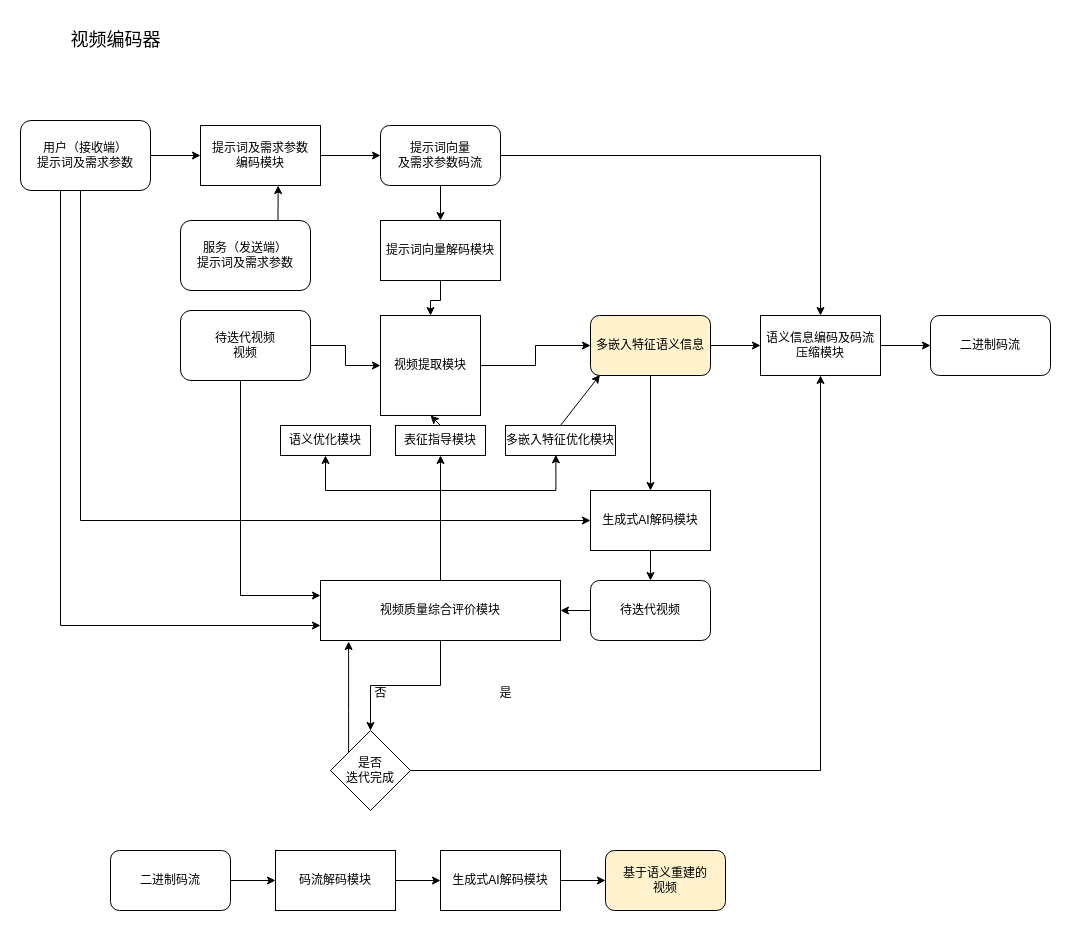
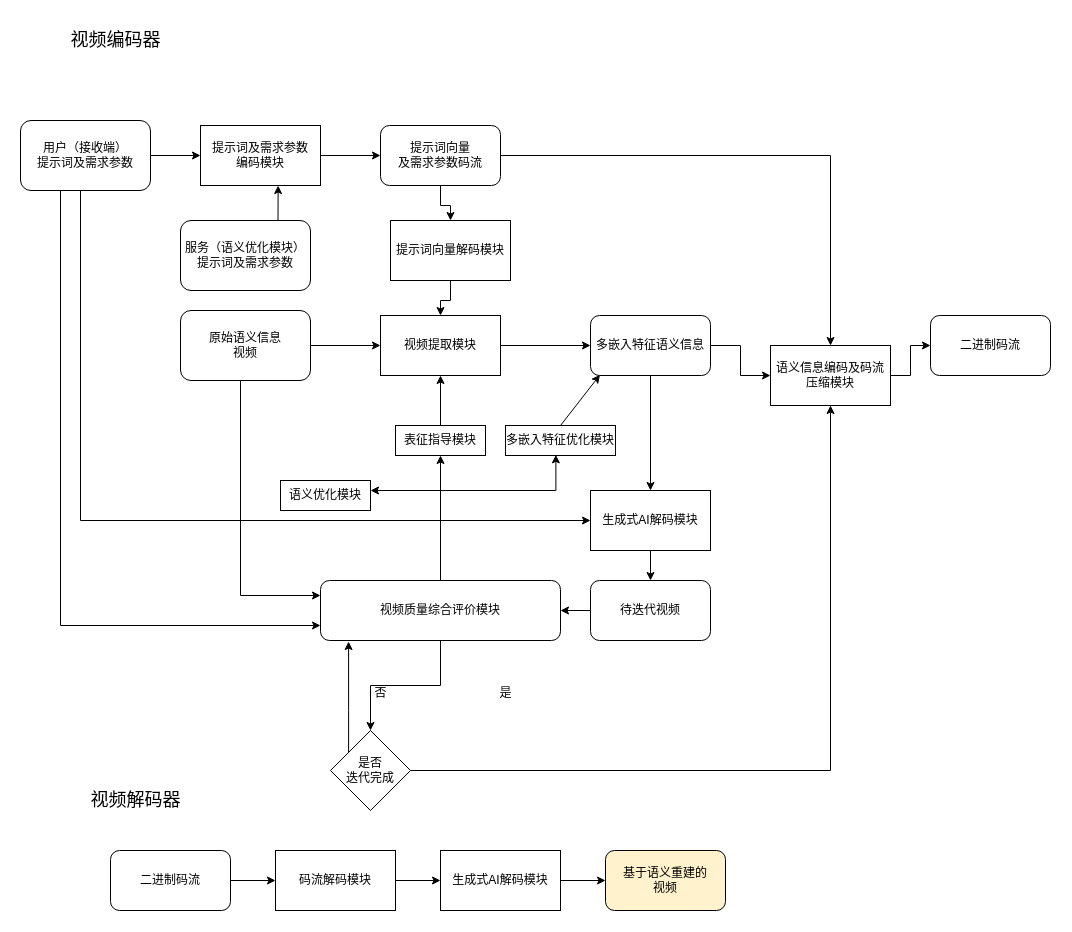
  <mxCell id="0" />
  <mxCell id="1" parent="0" />
  <mxCell id="2" style="edgeStyle=orthogonalEdgeStyle;rounded=0;orthogonalLoop=1;jettySize=auto;html=1;entryX=0;entryY=0.5;entryDx=0;entryDy=0;" parent="1" source="4" target="6" edge="1"><mxGeometry relative="1" as="geometry" /></mxCell>
  <mxCell id="3" style="edgeStyle=orthogonalEdgeStyle;rounded=0;orthogonalLoop=1;jettySize=auto;html=1;entryX=0;entryY=0.25;entryDx=0;entryDy=0;" parent="1" source="4" target="31" edge="1"><mxGeometry relative="1" as="geometry"><Array as="points"><mxPoint x="240" y="595" /></Array></mxGeometry></mxCell>
- <mxCell id="4" value="待迭代视频&lt;br&gt;视频" style="rounded=1;whiteSpace=wrap;html=1;" parent="1" vertex="1"><mxGeometry x="180" y="310" width="130" height="70" as="geometry" /></mxCell>
+ <mxCell id="4" value="原始语义信息&lt;br&gt;视频" style="rounded=1;whiteSpace=wrap;html=1;" parent="1" vertex="1"><mxGeometry x="180" y="310" width="130" height="70" as="geometry" /></mxCell>
  <mxCell id="5" style="edgeStyle=orthogonalEdgeStyle;rounded=0;orthogonalLoop=1;jettySize=auto;html=1;entryX=0;entryY=0.5;entryDx=0;entryDy=0;" parent="1" source="6" target="9" edge="1"><mxGeometry relative="1" as="geometry" /></mxCell>
- <mxCell id="6" value="视频提取模块" style="rounded=0;whiteSpace=wrap;html=1;" parent="1" vertex="1"><mxGeometry x="380" y="315" width="100" height="100" as="geometry" /></mxCell>
+ <mxCell id="6" value="视频提取模块" style="rounded=0;whiteSpace=wrap;html=1;" parent="1" vertex="1"><mxGeometry x="380" y="315" width="120" height="60" as="geometry" /></mxCell>
  <mxCell id="7" style="edgeStyle=orthogonalEdgeStyle;rounded=0;orthogonalLoop=1;jettySize=auto;html=1;entryX=0;entryY=0.5;entryDx=0;entryDy=0;" parent="1" source="9" target="22" edge="1"><mxGeometry relative="1" as="geometry" /></mxCell>
  <mxCell id="8" style="edgeStyle=orthogonalEdgeStyle;rounded=0;orthogonalLoop=1;jettySize=auto;html=1;" parent="1" source="9" target="25" edge="1"><mxGeometry relative="1" as="geometry" /></mxCell>
- <mxCell id="9" value="多嵌入特征语义信息" style="rounded=1;whiteSpace=wrap;html=1;fillColor=#fff2cc;" parent="1" vertex="1"><mxGeometry x="590" y="315" width="120" height="60" as="geometry" /></mxCell>
+ <mxCell id="9" value="多嵌入特征语义信息" style="rounded=1;whiteSpace=wrap;html=1;" parent="1" vertex="1"><mxGeometry x="590" y="315" width="120" height="60" as="geometry" /></mxCell>
  <mxCell id="10" style="edgeStyle=orthogonalEdgeStyle;rounded=0;orthogonalLoop=1;jettySize=auto;html=1;entryX=0;entryY=0.5;entryDx=0;entryDy=0;" parent="1" source="13" target="15" edge="1"><mxGeometry relative="1" as="geometry" /></mxCell>
  <mxCell id="11" style="edgeStyle=orthogonalEdgeStyle;rounded=0;orthogonalLoop=1;jettySize=auto;html=1;entryX=0;entryY=0.5;entryDx=0;entryDy=0;" parent="1" source="13" target="25" edge="1"><mxGeometry relative="1" as="geometry"><Array as="points"><mxPoint x="80" y="520" /></Array></mxGeometry></mxCell>
  <mxCell id="12" style="edgeStyle=orthogonalEdgeStyle;rounded=0;orthogonalLoop=1;jettySize=auto;html=1;entryX=0;entryY=0.75;entryDx=0;entryDy=0;" parent="1" source="13" target="31" edge="1"><mxGeometry relative="1" as="geometry"><Array as="points"><mxPoint x="60" y="625" /></Array></mxGeometry></mxCell>
  <mxCell id="13" value="用户（接收端）&lt;div&gt;提示词及&lt;span style=&quot;background-color: initial;&quot;&gt;需求参数&lt;/span&gt;&lt;/div&gt;" style="rounded=1;whiteSpace=wrap;html=1;" parent="1" vertex="1"><mxGeometry x="20" y="120" width="130" height="70" as="geometry" /></mxCell>
  <mxCell id="14" style="edgeStyle=orthogonalEdgeStyle;rounded=0;orthogonalLoop=1;jettySize=auto;html=1;entryX=0;entryY=0.5;entryDx=0;entryDy=0;" parent="1" source="15" target="18" edge="1"><mxGeometry relative="1" as="geometry" /></mxCell>
  <mxCell id="15" value="提示词及需求参数&lt;div&gt;编码模块&lt;/div&gt;" style="rounded=0;whiteSpace=wrap;html=1;" parent="1" vertex="1"><mxGeometry x="200" y="125" width="120" height="60" as="geometry" /></mxCell>
  <mxCell id="16" style="edgeStyle=orthogonalEdgeStyle;rounded=0;orthogonalLoop=1;jettySize=auto;html=1;entryX=0.5;entryY=0;entryDx=0;entryDy=0;" parent="1" source="18" target="20" edge="1"><mxGeometry relative="1" as="geometry" /></mxCell>
  <mxCell id="17" style="edgeStyle=orthogonalEdgeStyle;rounded=0;orthogonalLoop=1;jettySize=auto;html=1;entryX=0.5;entryY=0;entryDx=0;entryDy=0;" parent="1" source="18" target="22" edge="1"><mxGeometry relative="1" as="geometry"><mxPoint x="890" y="310" as="targetPoint" /></mxGeometry></mxCell>
  <mxCell id="18" value="提示词向量&lt;div&gt;及需求参数码流&lt;/div&gt;" style="rounded=1;whiteSpace=wrap;html=1;" parent="1" vertex="1"><mxGeometry x="380" y="125" width="120" height="60" as="geometry" /></mxCell>
  <mxCell id="19" style="edgeStyle=orthogonalEdgeStyle;rounded=0;orthogonalLoop=1;jettySize=auto;html=1;entryX=0.5;entryY=0;entryDx=0;entryDy=0;" parent="1" source="20" target="6" edge="1"><mxGeometry relative="1" as="geometry" /></mxCell>
- <mxCell id="20" value="提示词向量解码模块" style="rounded=0;whiteSpace=wrap;html=1;" parent="1" vertex="1"><mxGeometry x="380" y="220" width="120" height="60" as="geometry" /></mxCell>
+ <mxCell id="20" value="提示词向量解码模块" style="rounded=0;whiteSpace=wrap;html=1;" parent="1" vertex="1"><mxGeometry x="390" y="220" width="120" height="60" as="geometry" /></mxCell>
  <mxCell id="21" style="edgeStyle=orthogonalEdgeStyle;rounded=0;orthogonalLoop=1;jettySize=auto;html=1;entryX=0;entryY=0.5;entryDx=0;entryDy=0;" parent="1" source="22" target="23" edge="1"><mxGeometry relative="1" as="geometry" /></mxCell>
- <mxCell id="22" value="语义信息编码及码流压缩模块" style="rounded=0;whiteSpace=wrap;html=1;" parent="1" vertex="1"><mxGeometry x="760" y="315" width="120" height="60" as="geometry" /></mxCell>
+ <mxCell id="22" value="语义信息编码及码流压缩模块" style="rounded=0;whiteSpace=wrap;html=1;" parent="1" vertex="1"><mxGeometry x="770" y="345" width="120" height="60" as="geometry" /></mxCell>
  <mxCell id="23" value="二进制码流" style="rounded=1;whiteSpace=wrap;html=1;" parent="1" vertex="1"><mxGeometry x="930" y="315" width="120" height="60" as="geometry" /></mxCell>
  <mxCell id="24" style="edgeStyle=orthogonalEdgeStyle;rounded=0;orthogonalLoop=1;jettySize=auto;html=1;entryX=0.5;entryY=0;entryDx=0;entryDy=0;" parent="1" source="25" target="27" edge="1"><mxGeometry relative="1" as="geometry" /></mxCell>
  <mxCell id="25" value="生成式AI解码模块" style="rounded=0;whiteSpace=wrap;html=1;" parent="1" vertex="1"><mxGeometry x="590" y="490" width="120" height="60" as="geometry" /></mxCell>
  <mxCell id="26" style="edgeStyle=orthogonalEdgeStyle;rounded=0;orthogonalLoop=1;jettySize=auto;html=1;entryX=1;entryY=0.5;entryDx=0;entryDy=0;" parent="1" source="27" target="31" edge="1"><mxGeometry relative="1" as="geometry" /></mxCell>
  <mxCell id="27" value="待迭代视频" style="rounded=1;whiteSpace=wrap;html=1;" parent="1" vertex="1"><mxGeometry x="590" y="580" width="120" height="60" as="geometry" /></mxCell>
  <mxCell id="28" style="edgeStyle=orthogonalEdgeStyle;rounded=0;orthogonalLoop=1;jettySize=auto;html=1;" parent="1" source="31" target="34" edge="1"><mxGeometry relative="1" as="geometry" /></mxCell>
  <mxCell id="29" style="edgeStyle=orthogonalEdgeStyle;rounded=0;orthogonalLoop=1;jettySize=auto;html=1;" parent="1" source="31" target="32" edge="1"><mxGeometry relative="1" as="geometry"><Array as="points"><mxPoint x="440" y="490" /><mxPoint x="325" y="490" /></Array></mxGeometry></mxCell>
  <mxCell id="30" style="edgeStyle=orthogonalEdgeStyle;rounded=0;orthogonalLoop=1;jettySize=auto;html=1;entryX=0.5;entryY=0;entryDx=0;entryDy=0;" parent="1" source="31" target="48" edge="1"><mxGeometry relative="1" as="geometry" /></mxCell>
- <mxCell id="31" value="视频质量综合评价模块" style="rounded=0;whiteSpace=wrap;html=1;" parent="1" vertex="1"><mxGeometry x="320" y="580" width="240" height="60" as="geometry" /></mxCell>
- <mxCell id="32" value="语义优化模块" style="rounded=0;whiteSpace=wrap;html=1;" parent="1" vertex="1"><mxGeometry x="280" y="425" width="90" height="30" as="geometry" /></mxCell>
+ <mxCell id="31" value="视频质量综合评价模块" style="whiteSpace=wrap;html=1;rounded=1;" parent="1" vertex="1"><mxGeometry x="320" y="580" width="240" height="60" as="geometry" /></mxCell>
+ <mxCell id="32" value="语义优化模块" style="rounded=0;whiteSpace=wrap;html=1;" parent="1" vertex="1"><mxGeometry x="280" y="480" width="90" height="30" as="geometry" /></mxCell>
  <mxCell id="33" value="多嵌入特征优化模块" style="rounded=0;whiteSpace=wrap;html=1;" parent="1" vertex="1"><mxGeometry x="505" y="425" width="110" height="30" as="geometry" /></mxCell>
  <mxCell id="34" value="表征指导模块" style="rounded=0;whiteSpace=wrap;html=1;" parent="1" vertex="1"><mxGeometry x="395" y="425" width="90" height="30" as="geometry" /></mxCell>
  <mxCell id="35" style="edgeStyle=orthogonalEdgeStyle;rounded=0;orthogonalLoop=1;jettySize=auto;html=1;entryX=0.458;entryY=0.978;entryDx=0;entryDy=0;entryPerimeter=0;" parent="1" source="31" target="33" edge="1"><mxGeometry relative="1" as="geometry"><Array as="points"><mxPoint x="440" y="490" /><mxPoint x="555" y="490" /></Array></mxGeometry></mxCell>
  <mxCell id="36" value="" style="endArrow=classic;html=1;rounded=0;entryX=0.5;entryY=1;entryDx=0;entryDy=0;exitX=0.5;exitY=0;exitDx=0;exitDy=0;" parent="1" target="6" edge="1"><mxGeometry width="50" height="50" relative="1" as="geometry"><mxPoint x="440" y="425" as="sourcePoint" /><mxPoint x="413" y="380" as="targetPoint" /></mxGeometry></mxCell>
  <mxCell id="37" value="" style="endArrow=classic;html=1;rounded=0;entryX=0.079;entryY=0.989;entryDx=0;entryDy=0;exitX=0.5;exitY=0;exitDx=0;exitDy=0;entryPerimeter=0;" parent="1" target="9" edge="1"><mxGeometry width="50" height="50" relative="1" as="geometry"><mxPoint x="560" y="425" as="sourcePoint" /><mxPoint x="590" y="375" as="targetPoint" /></mxGeometry></mxCell>
  <mxCell id="38" style="edgeStyle=orthogonalEdgeStyle;rounded=0;orthogonalLoop=1;jettySize=auto;html=1;entryX=0;entryY=0.5;entryDx=0;entryDy=0;" parent="1" source="39" target="43" edge="1"><mxGeometry relative="1" as="geometry" /></mxCell>
  <mxCell id="39" value="二进制码流" style="rounded=1;whiteSpace=wrap;html=1;" parent="1" vertex="1"><mxGeometry x="110" y="850" width="120" height="60" as="geometry" /></mxCell>
  <mxCell id="40" style="edgeStyle=orthogonalEdgeStyle;rounded=0;orthogonalLoop=1;jettySize=auto;html=1;entryX=0;entryY=0.5;entryDx=0;entryDy=0;" parent="1" source="41" target="44" edge="1"><mxGeometry relative="1" as="geometry" /></mxCell>
  <mxCell id="41" value="生成式AI解码模块" style="rounded=0;whiteSpace=wrap;html=1;" parent="1" vertex="1"><mxGeometry x="440" y="850" width="120" height="60" as="geometry" /></mxCell>
  <mxCell id="42" style="edgeStyle=orthogonalEdgeStyle;rounded=0;orthogonalLoop=1;jettySize=auto;html=1;entryX=0;entryY=0.5;entryDx=0;entryDy=0;" parent="1" source="43" target="41" edge="1"><mxGeometry relative="1" as="geometry" /></mxCell>
  <mxCell id="43" value="码流解码模块" style="rounded=0;whiteSpace=wrap;html=1;" parent="1" vertex="1"><mxGeometry x="275" y="850" width="120" height="60" as="geometry" /></mxCell>
  <mxCell id="44" value="基于语义重建的&lt;div&gt;视频&lt;br&gt;&lt;/div&gt;" style="rounded=1;whiteSpace=wrap;html=1;fillColor=#fff2cc;" parent="1" vertex="1"><mxGeometry x="605" y="850" width="120" height="60" as="geometry" /></mxCell>
  <mxCell id="45" value="&lt;font style=&quot;font-size: 18px;&quot;&gt;视频编码器&lt;/font&gt;" style="text;html=1;align=center;verticalAlign=middle;resizable=0;points=[];autosize=1;strokeColor=none;fillColor=none;" parent="1" vertex="1"><mxGeometry x="60" y="20" width="110" height="40" as="geometry" /></mxCell>
+ <mxCell id="46" value="&lt;font style=&quot;font-size: 18px;&quot;&gt;视频解码器&lt;/font&gt;" style="text;html=1;align=center;verticalAlign=middle;resizable=0;points=[];autosize=1;strokeColor=none;fillColor=none;" parent="1" vertex="1"><mxGeometry x="80" y="780" width="110" height="40" as="geometry" /></mxCell>
  <mxCell id="47" style="edgeStyle=orthogonalEdgeStyle;rounded=0;orthogonalLoop=1;jettySize=auto;html=1;entryX=0.5;entryY=1;entryDx=0;entryDy=0;" parent="1" source="48" target="22" edge="1"><mxGeometry relative="1" as="geometry" /></mxCell>
  <mxCell id="48" value="是否&lt;div&gt;迭代完成&lt;/div&gt;" style="rhombus;whiteSpace=wrap;html=1;" parent="1" vertex="1"><mxGeometry x="330" y="730" width="80" height="80" as="geometry" /></mxCell>
  <mxCell id="49" style="edgeStyle=orthogonalEdgeStyle;rounded=0;orthogonalLoop=1;jettySize=auto;html=1;entryX=0.117;entryY=1.017;entryDx=0;entryDy=0;entryPerimeter=0;" parent="1" source="48" target="31" edge="1"><mxGeometry relative="1" as="geometry"><Array as="points"><mxPoint x="348" y="710" /></Array></mxGeometry></mxCell>
  <mxCell id="50" value="否" style="text;html=1;align=center;verticalAlign=middle;resizable=0;points=[];autosize=1;strokeColor=none;fillColor=none;" parent="1" vertex="1"><mxGeometry x="360" y="678" width="40" height="30" as="geometry" /></mxCell>
  <mxCell id="51" value="是" style="text;html=1;align=center;verticalAlign=middle;resizable=0;points=[];autosize=1;strokeColor=none;fillColor=none;" parent="1" vertex="1"><mxGeometry x="485" y="678" width="40" height="30" as="geometry" /></mxCell>
- <mxCell id="52" value="服务（发送端）&lt;div&gt;提示词及&lt;span style=&quot;background-color: initial;&quot;&gt;需求参数&lt;/span&gt;&lt;/div&gt;" style="rounded=1;whiteSpace=wrap;html=1;" parent="1" vertex="1"><mxGeometry x="180" y="220" width="130" height="70" as="geometry" /></mxCell>
+ <mxCell id="52" value="服务（语义优化模块）&lt;div&gt;提示词及&lt;span style=&quot;background-color: initial;&quot;&gt;需求参数&lt;/span&gt;&lt;/div&gt;" style="rounded=1;whiteSpace=wrap;html=1;" parent="1" vertex="1"><mxGeometry x="180" y="220" width="130" height="70" as="geometry" /></mxCell>
  <mxCell id="53" style="edgeStyle=orthogonalEdgeStyle;rounded=0;orthogonalLoop=1;jettySize=auto;html=1;exitX=0.75;exitY=0;exitDx=0;exitDy=0;entryX=0.647;entryY=1.001;entryDx=0;entryDy=0;entryPerimeter=0;" parent="1" source="52" target="15" edge="1"><mxGeometry relative="1" as="geometry" /></mxCell>
